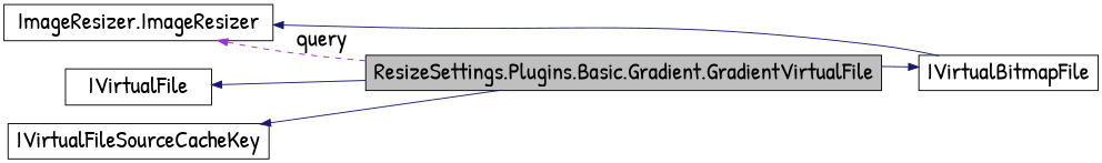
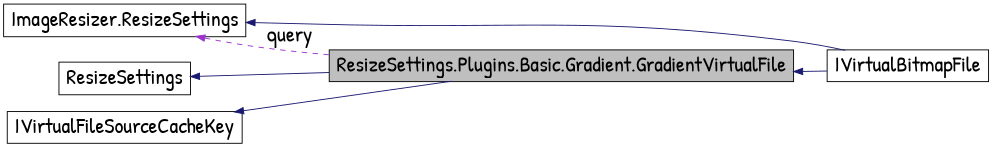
  digraph {
    fontname="Patrick Hand"
    rankdir=LR
    node [color=black fillcolor=white fontname="Patrick Hand" fontsize=24 shape=record style=filled]
    edge [color=midnightblue dir=back fontname="Patrick Hand" fontsize=24 labelfontname=Helvetica labelfontsize=24 style=solid]
    n1 [fillcolor=grey75 fontcolor=black height=0.2 label="ResizeSettings.Plugins.Basic.Gradient.GradientVirtualFile" width=0.4]
-   n2 [height=0.2 label=IVirtualFile width=0.4]
+   n2 [height=0.2 label=ResizeSettings width=0.4]
    n3 [height=0.2 label=IVirtualBitmapFile width=0.4]
    n4 [height=0.2 label=IVirtualFileSourceCacheKey width=0.4]
-   n5 [height=0.2 label="ImageResizer.ImageResizer" width=0.4]
+   n5 [height=0.2 label="ImageResizer.ResizeSettings" width=0.4]
    n2 -> n1
-   n3 -> n1
+   n1 -> n3
    n4 -> n1
    n5 -> n1 [color=darkorchid3 label=" query" style=dashed]
    n5 -> n3
  }
